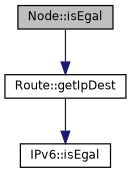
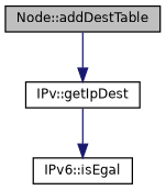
  digraph {
    fontname="DejaVu Sans"
    rankdir=TB
    node [color=black fillcolor=white fontname="DejaVu Sans" fontsize=10 shape=record style=filled]
    edge [color=midnightblue fontname="DejaVu Sans" fontsize=10 labelfontname=Helvetica labelfontsize=10 style=solid]
-   n1 [fillcolor=grey75 fontcolor=black height=0.2 label="Node::isEgal" width=0.4]
-   n2 [height=0.2 label="Route::getIpDest" width=0.4]
+   n1 [fillcolor=grey75 fontcolor=black height=0.2 label="Node::addDestTable" width=0.4]
+   n2 [height=0.2 label="IPv::getIpDest" width=0.4]
    n3 [height=0.2 label="IPv6::isEgal" width=0.4]
    n1 -> n2
    n2 -> n3
  }
